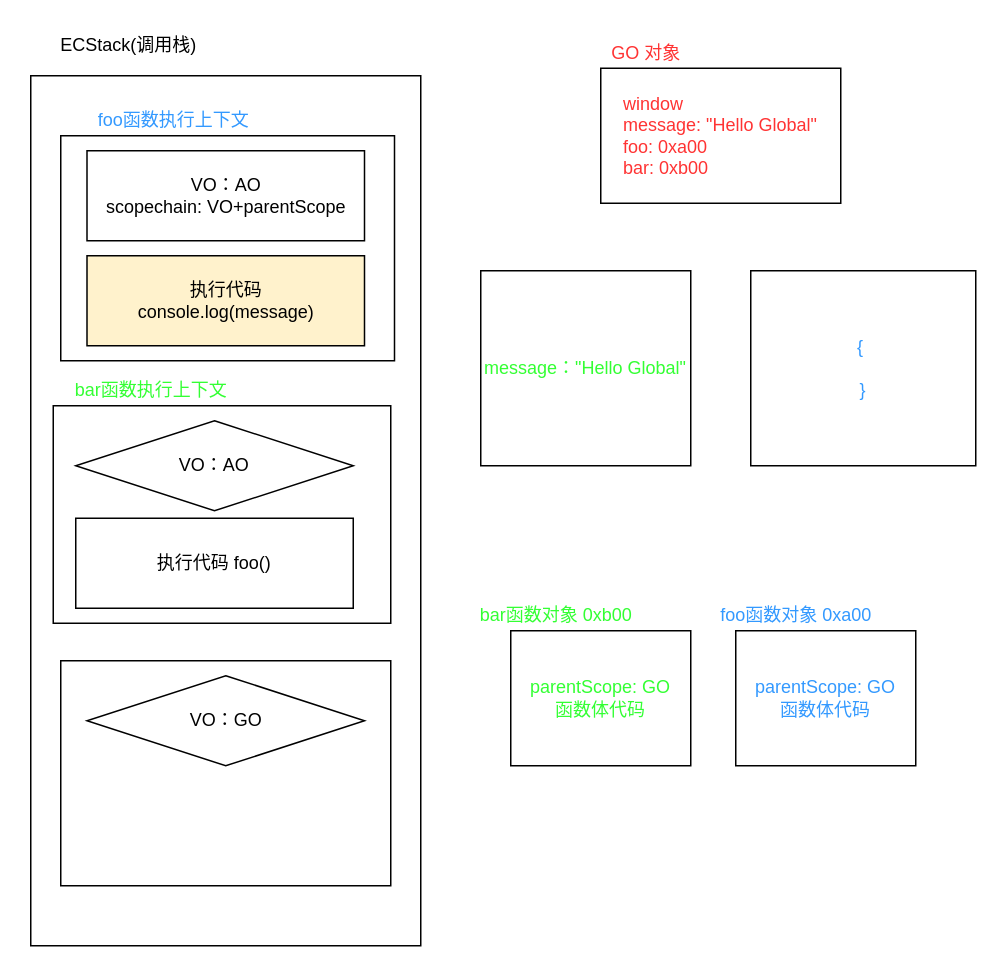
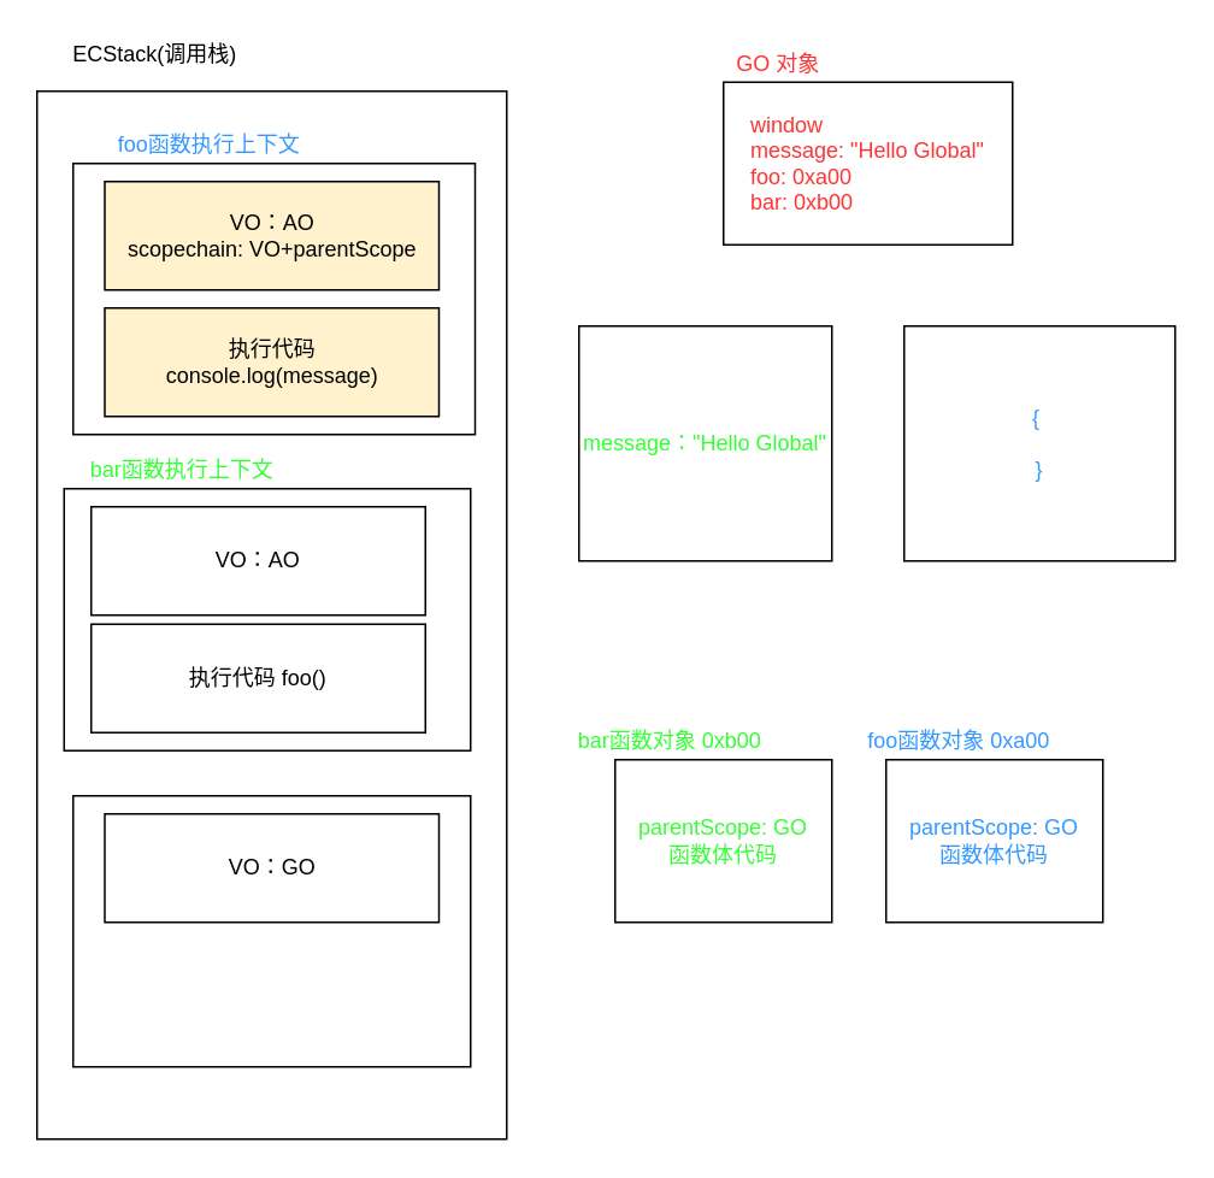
  <mxCell id="0" />
  <mxCell id="1" parent="0" />
  <mxCell id="2" value="" style="rounded=0;whiteSpace=wrap;html=1;" vertex="1" parent="1"><mxGeometry x="20" y="50" width="260" height="580" as="geometry" /></mxCell>
  <mxCell id="3" value="ECStack(调用栈)" style="text;html=1;align=center;verticalAlign=middle;resizable=0;points=[];autosize=1;strokeColor=none;fillColor=none;" vertex="1" parent="1"><mxGeometry x="30" y="20" width="110" height="20" as="geometry" /></mxCell>
  <mxCell id="4" value="" style="rounded=0;whiteSpace=wrap;html=1;" vertex="1" parent="1"><mxGeometry x="35" y="270" width="225" height="145" as="geometry" /></mxCell>
- <mxCell id="5" value="VO：AO" style="rhombus;whiteSpace=wrap;html=1;" vertex="1" parent="1"><mxGeometry x="50" y="280" width="185" height="60" as="geometry" /></mxCell>
+ <mxCell id="5" value="VO：AO" style="rounded=0;whiteSpace=wrap;html=1;" vertex="1" parent="1"><mxGeometry x="50" y="280" width="185" height="60" as="geometry" /></mxCell>
  <mxCell id="6" value="执行代码 foo()" style="rounded=0;whiteSpace=wrap;html=1;" vertex="1" parent="1"><mxGeometry x="50" y="345" width="185" height="60" as="geometry" /></mxCell>
  <mxCell id="7" value="" style="rounded=0;whiteSpace=wrap;html=1;" vertex="1" parent="1"><mxGeometry x="40" y="90" width="222.5" height="150" as="geometry" /></mxCell>
- <mxCell id="8" value="VO：AO&lt;br&gt;scopechain: VO+parentScope" style="rounded=0;whiteSpace=wrap;html=1;" vertex="1" parent="1"><mxGeometry x="57.5" y="100" width="185" height="60" as="geometry" /></mxCell>
+ <mxCell id="8" value="VO：AO&lt;br&gt;scopechain: VO+parentScope" style="rounded=0;whiteSpace=wrap;html=1;fillColor=#fff2cc;" vertex="1" parent="1"><mxGeometry x="57.5" y="100" width="185" height="60" as="geometry" /></mxCell>
  <mxCell id="9" value="执行代码&lt;br&gt;console.log(message)" style="rounded=0;whiteSpace=wrap;html=1;fillColor=#fff2cc;" vertex="1" parent="1"><mxGeometry x="57.5" y="170" width="185" height="60" as="geometry" /></mxCell>
  <mxCell id="10" value="" style="rounded=0;whiteSpace=wrap;html=1;" vertex="1" parent="1"><mxGeometry x="40" y="440" width="220" height="150" as="geometry" /></mxCell>
- <mxCell id="11" value="VO：GO" style="rhombus;whiteSpace=wrap;html=1;" vertex="1" parent="1"><mxGeometry x="57.5" y="450" width="185" height="60" as="geometry" /></mxCell>
+ <mxCell id="11" value="VO：GO" style="rounded=0;whiteSpace=wrap;html=1;" vertex="1" parent="1"><mxGeometry x="57.5" y="450" width="185" height="60" as="geometry" /></mxCell>
  <mxCell id="12" value="&lt;font color=&quot;#33ff33&quot;&gt;bar函数执行上下文&lt;/font&gt;" style="text;html=1;align=center;verticalAlign=middle;resizable=0;points=[];autosize=1;strokeColor=none;fillColor=none;" vertex="1" parent="1"><mxGeometry x="40" y="250" width="120" height="20" as="geometry" /></mxCell>
  <mxCell id="13" value="&lt;font color=&quot;#3399ff&quot;&gt;foo函数执行上下文&lt;/font&gt;" style="text;html=1;align=center;verticalAlign=middle;resizable=0;points=[];autosize=1;strokeColor=none;fillColor=none;" vertex="1" parent="1"><mxGeometry x="55" y="70" width="120" height="20" as="geometry" /></mxCell>
  <mxCell id="14" value="&lt;font color=&quot;#3399ff&quot;&gt;parentScope: GO&lt;br&gt;函数体代码&lt;/font&gt;" style="rounded=0;whiteSpace=wrap;html=1;fontColor=#33FF33;" vertex="1" parent="1"><mxGeometry x="490" y="420" width="120" height="90" as="geometry" /></mxCell>
  <mxCell id="15" value="parentScope: GO&lt;br&gt;函数体代码" style="rounded=0;whiteSpace=wrap;html=1;fontColor=#33FF33;" vertex="1" parent="1"><mxGeometry x="340" y="420" width="120" height="90" as="geometry" /></mxCell>
  <mxCell id="16" value="bar函数对象 0xb00" style="text;html=1;align=center;verticalAlign=middle;resizable=0;points=[];autosize=1;strokeColor=none;fillColor=none;fontColor=#33FF33;" vertex="1" parent="1"><mxGeometry x="310" y="400" width="120" height="20" as="geometry" /></mxCell>
  <mxCell id="17" value="&lt;font color=&quot;#3399ff&quot;&gt;foo函数对象 0xa00&lt;/font&gt;" style="text;html=1;align=center;verticalAlign=middle;resizable=0;points=[];autosize=1;strokeColor=none;fillColor=none;fontColor=#33FF33;" vertex="1" parent="1"><mxGeometry x="470" y="400" width="120" height="20" as="geometry" /></mxCell>
  <mxCell id="18" value="{&amp;nbsp; &lt;br&gt;&lt;br&gt;}" style="rounded=0;whiteSpace=wrap;html=1;fontColor=#3399FF;" vertex="1" parent="1"><mxGeometry x="500" y="180" width="150" height="130" as="geometry" /></mxCell>
  <mxCell id="19" value="&lt;div style=&quot;text-align: left&quot;&gt;&lt;span&gt;&lt;font color=&quot;#ff3333&quot;&gt;window&lt;/font&gt;&lt;/span&gt;&lt;/div&gt;&lt;div style=&quot;text-align: left&quot;&gt;&lt;span&gt;&lt;font color=&quot;#ff3333&quot;&gt;message: &quot;Hello Global&quot;&lt;/font&gt;&lt;/span&gt;&lt;/div&gt;&lt;div style=&quot;text-align: left&quot;&gt;&lt;span&gt;&lt;font color=&quot;#ff3333&quot;&gt;foo: 0xa00&lt;/font&gt;&lt;/span&gt;&lt;/div&gt;&lt;div style=&quot;text-align: left&quot;&gt;&lt;span&gt;&lt;font color=&quot;#ff3333&quot;&gt;bar: 0xb00&lt;/font&gt;&lt;/span&gt;&lt;/div&gt;" style="rounded=0;whiteSpace=wrap;html=1;fontColor=#3399FF;" vertex="1" parent="1"><mxGeometry x="400" y="45" width="160" height="90" as="geometry" /></mxCell>
  <mxCell id="20" value="&lt;font color=&quot;#33ff33&quot;&gt;message：&quot;Hello Global&quot;&lt;/font&gt;" style="rounded=0;whiteSpace=wrap;html=1;fontColor=#3399FF;" vertex="1" parent="1"><mxGeometry x="320" y="180" width="140" height="130" as="geometry" /></mxCell>
  <mxCell id="21" value="&lt;font color=&quot;#ff3333&quot;&gt;GO 对象&lt;/font&gt;" style="text;html=1;align=center;verticalAlign=middle;resizable=0;points=[];autosize=1;strokeColor=none;fillColor=none;fontColor=#3399FF;" vertex="1" parent="1"><mxGeometry x="400" y="25" width="60" height="20" as="geometry" /></mxCell>
